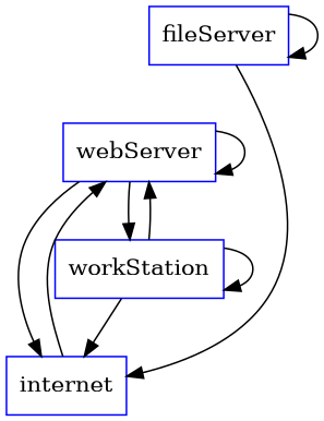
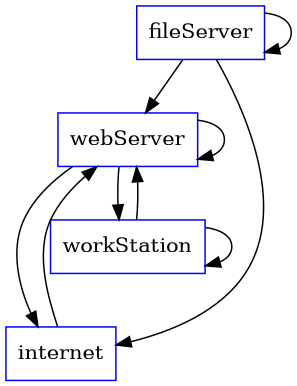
  digraph {
    node [color=blue s=s shape=box type=HOST]
    webServer
    internet
    workStation
    fileServer
    webServer -> webServer
    webServer -> internet
    webServer -> workStation
    internet -> webServer
    workStation -> webServer
-   workStation -> internet
    workStation -> workStation
+   fileServer -> webServer
    fileServer -> internet
    fileServer -> fileServer
  }
